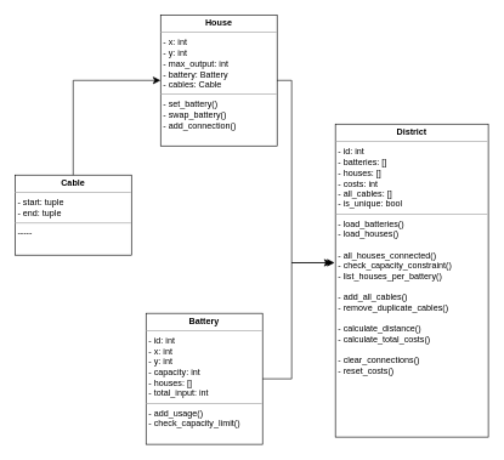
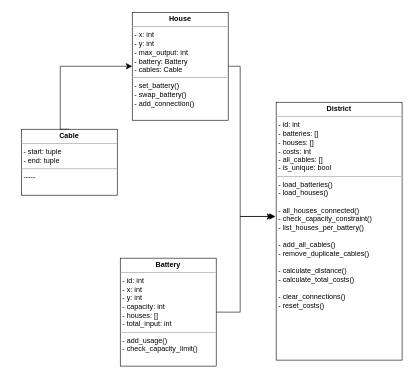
  <mxCell id="0" />
  <mxCell id="1" parent="0" />
  <mxCell id="2" value="&lt;p style=&quot;margin:0px;margin-top:4px;text-align:center;&quot;&gt;&lt;b&gt;District&lt;/b&gt;&lt;/p&gt;&lt;hr size=&quot;1&quot;&gt;&lt;p style=&quot;margin:0px;margin-left:4px;&quot;&gt;- id: int&lt;/p&gt;&lt;p style=&quot;margin:0px;margin-left:4px;&quot;&gt;- batteries: []&lt;/p&gt;&lt;p style=&quot;margin:0px;margin-left:4px;&quot;&gt;- houses: []&lt;/p&gt;&lt;p style=&quot;margin:0px;margin-left:4px;&quot;&gt;- costs: int&lt;/p&gt;&lt;p style=&quot;margin:0px;margin-left:4px;&quot;&gt;- all_cables: []&lt;/p&gt;&lt;p style=&quot;margin:0px;margin-left:4px;&quot;&gt;- is_unique: bool&lt;/p&gt;&lt;hr size=&quot;1&quot;&gt;&lt;p style=&quot;margin:0px;margin-left:4px;&quot;&gt;- load_batteries()&lt;/p&gt;&lt;p style=&quot;margin:0px;margin-left:4px;&quot;&gt;- load_houses()&lt;/p&gt;&lt;p style=&quot;margin:0px;margin-left:4px;&quot;&gt;&lt;br&gt;&lt;/p&gt;&lt;p style=&quot;border-color: var(--border-color); margin: 0px 0px 0px 4px;&quot;&gt;- all_houses_connected()&lt;/p&gt;&lt;p style=&quot;margin:0px;margin-left:4px;&quot;&gt;- check_capacity_constraint()&lt;/p&gt;&lt;p style=&quot;margin:0px;margin-left:4px;&quot;&gt;- list_houses_per_battery()&lt;/p&gt;&lt;p style=&quot;margin:0px;margin-left:4px;&quot;&gt;&lt;br&gt;&lt;/p&gt;&lt;p style=&quot;margin:0px;margin-left:4px;&quot;&gt;- add_all_cables()&lt;/p&gt;&lt;p style=&quot;margin:0px;margin-left:4px;&quot;&gt;- remove_duplicate_cables()&lt;br&gt;&lt;/p&gt;&lt;p style=&quot;margin:0px;margin-left:4px;&quot;&gt;&lt;br&gt;&lt;/p&gt;&lt;p style=&quot;margin:0px;margin-left:4px;&quot;&gt;- calculate_distance()&lt;br&gt;&lt;/p&gt;&lt;p style=&quot;margin:0px;margin-left:4px;&quot;&gt;- calculate_total_costs()&lt;/p&gt;&lt;p style=&quot;margin:0px;margin-left:4px;&quot;&gt;&lt;br&gt;&lt;/p&gt;&lt;p style=&quot;margin:0px;margin-left:4px;&quot;&gt;- clear_connections()&lt;br&gt;&lt;/p&gt;&lt;p style=&quot;margin:0px;margin-left:4px;&quot;&gt;- reset_costs()&lt;/p&gt;" style="verticalAlign=top;align=left;overflow=fill;fontSize=12;fontFamily=Helvetica;html=1;" parent="1" vertex="1"><mxGeometry x="460" y="170" width="210" height="430" as="geometry" /></mxCell>
  <mxCell id="3" value="&lt;p style=&quot;margin:0px;margin-top:4px;text-align:center;&quot;&gt;&lt;b&gt;House&lt;/b&gt;&lt;/p&gt;&lt;hr size=&quot;1&quot;&gt;&lt;p style=&quot;margin:0px;margin-left:4px;&quot;&gt;- x: int&lt;/p&gt;&lt;p style=&quot;margin:0px;margin-left:4px;&quot;&gt;- y: int&lt;/p&gt;&lt;p style=&quot;margin:0px;margin-left:4px;&quot;&gt;- max_output: int&lt;/p&gt;&lt;p style=&quot;margin:0px;margin-left:4px;&quot;&gt;- battery: Battery&lt;/p&gt;&lt;p style=&quot;margin:0px;margin-left:4px;&quot;&gt;- cables: Cable&lt;/p&gt;&lt;hr size=&quot;1&quot;&gt;&lt;p style=&quot;margin:0px;margin-left:4px;&quot;&gt;- set_battery()&lt;/p&gt;&lt;p style=&quot;margin:0px;margin-left:4px;&quot;&gt;- swap_battery()&lt;/p&gt;&lt;p style=&quot;margin:0px;margin-left:4px;&quot;&gt;- add_connection()&lt;/p&gt;&lt;p style=&quot;margin:0px;margin-left:4px;&quot;&gt;&lt;br&gt;&lt;/p&gt;" style="verticalAlign=top;align=left;overflow=fill;fontSize=12;fontFamily=Helvetica;html=1;" parent="1" vertex="1"><mxGeometry x="220" y="20" width="160" height="180" as="geometry" /></mxCell>
- <mxCell id="4" value="&lt;p style=&quot;margin:0px;margin-top:4px;text-align:center;&quot;&gt;&lt;b&gt;Cable&lt;/b&gt;&lt;/p&gt;&lt;hr size=&quot;1&quot;&gt;&lt;p style=&quot;margin:0px;margin-left:4px;&quot;&gt;- start: tuple&lt;/p&gt;&lt;p style=&quot;margin:0px;margin-left:4px;&quot;&gt;- end: tuple&lt;/p&gt;&lt;hr size=&quot;1&quot;&gt;&lt;p style=&quot;margin:0px;margin-left:4px;&quot;&gt;-----&lt;/p&gt;" style="verticalAlign=top;align=left;overflow=fill;fontSize=12;fontFamily=Helvetica;html=1;" parent="1" vertex="1"><mxGeometry x="20" y="240" width="160" height="110" as="geometry" /></mxCell>
+ <mxCell id="4" value="&lt;p style=&quot;margin:0px;margin-top:4px;text-align:center;&quot;&gt;&lt;b&gt;Cable&lt;/b&gt;&lt;/p&gt;&lt;hr size=&quot;1&quot;&gt;&lt;p style=&quot;margin:0px;margin-left:4px;&quot;&gt;- start: tuple&lt;/p&gt;&lt;p style=&quot;margin:0px;margin-left:4px;&quot;&gt;- end: tuple&lt;/p&gt;&lt;hr size=&quot;1&quot;&gt;&lt;p style=&quot;margin:0px;margin-left:4px;&quot;&gt;-----&lt;/p&gt;" style="verticalAlign=top;align=left;overflow=fill;fontSize=12;fontFamily=Helvetica;html=1;" parent="1" vertex="1"><mxGeometry x="35" y="215" width="160" height="110" as="geometry" /></mxCell>
  <mxCell id="5" value="&lt;p style=&quot;margin:0px;margin-top:4px;text-align:center;&quot;&gt;&lt;b&gt;Battery&lt;/b&gt;&lt;/p&gt;&lt;hr size=&quot;1&quot;&gt;&lt;p style=&quot;margin:0px;margin-left:4px;&quot;&gt;- id: int&lt;/p&gt;&lt;p style=&quot;margin:0px;margin-left:4px;&quot;&gt;- x: int&lt;/p&gt;&lt;p style=&quot;margin:0px;margin-left:4px;&quot;&gt;- y: int&lt;/p&gt;&lt;p style=&quot;margin:0px;margin-left:4px;&quot;&gt;- capacity: int&lt;/p&gt;&lt;p style=&quot;margin:0px;margin-left:4px;&quot;&gt;- houses: []&lt;/p&gt;&lt;p style=&quot;margin:0px;margin-left:4px;&quot;&gt;- total_input: int&lt;/p&gt;&lt;hr size=&quot;1&quot;&gt;&lt;p style=&quot;margin:0px;margin-left:4px;&quot;&gt;- add_usage()&lt;/p&gt;&lt;p style=&quot;margin:0px;margin-left:4px;&quot;&gt;- check_capacity_limit()&lt;/p&gt;" style="verticalAlign=top;align=left;overflow=fill;fontSize=12;fontFamily=Helvetica;html=1;" parent="1" vertex="1"><mxGeometry x="200" y="430" width="160" height="180" as="geometry" /></mxCell>
  <mxCell id="6" value="" style="edgeStyle=segmentEdgeStyle;endArrow=classic;html=1;curved=0;rounded=0;endSize=8;startSize=8;exitX=1;exitY=0.5;exitDx=0;exitDy=0;entryX=-0.024;entryY=0.443;entryDx=0;entryDy=0;entryPerimeter=0;" parent="1" source="3" target="2" edge="1"><mxGeometry width="50" height="50" relative="1" as="geometry"><mxPoint x="330" y="230" as="sourcePoint" /><mxPoint x="400" y="320" as="targetPoint" /><Array as="points"><mxPoint x="400" y="110" /><mxPoint x="400" y="361" /></Array></mxGeometry></mxCell>
  <mxCell id="7" value="" style="edgeStyle=segmentEdgeStyle;endArrow=classic;html=1;curved=0;rounded=0;endSize=8;startSize=8;exitX=1;exitY=0.5;exitDx=0;exitDy=0;entryX=-0.005;entryY=0.443;entryDx=0;entryDy=0;entryPerimeter=0;" parent="1" source="5" target="2" edge="1"><mxGeometry width="50" height="50" relative="1" as="geometry"><mxPoint x="330" y="440" as="sourcePoint" /><mxPoint x="400" y="250" as="targetPoint" /><Array as="points"><mxPoint x="400" y="520" /><mxPoint x="400" y="361" /></Array></mxGeometry></mxCell>
  <mxCell id="8" value="" style="edgeStyle=segmentEdgeStyle;endArrow=classic;html=1;curved=0;rounded=0;endSize=8;startSize=8;exitX=0.5;exitY=0;exitDx=0;exitDy=0;entryX=0;entryY=0.5;entryDx=0;entryDy=0;" parent="1" source="4" target="3" edge="1"><mxGeometry width="50" height="50" relative="1" as="geometry"><mxPoint x="330" y="280" as="sourcePoint" /><mxPoint x="380" y="230" as="targetPoint" /><Array as="points"><mxPoint x="100" y="110" /></Array></mxGeometry></mxCell>
